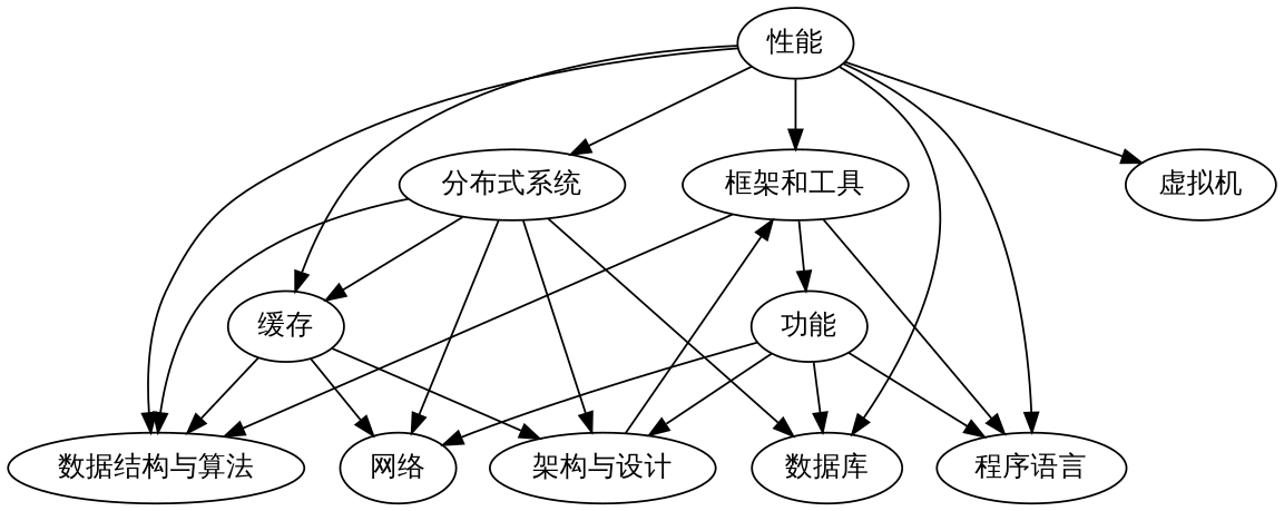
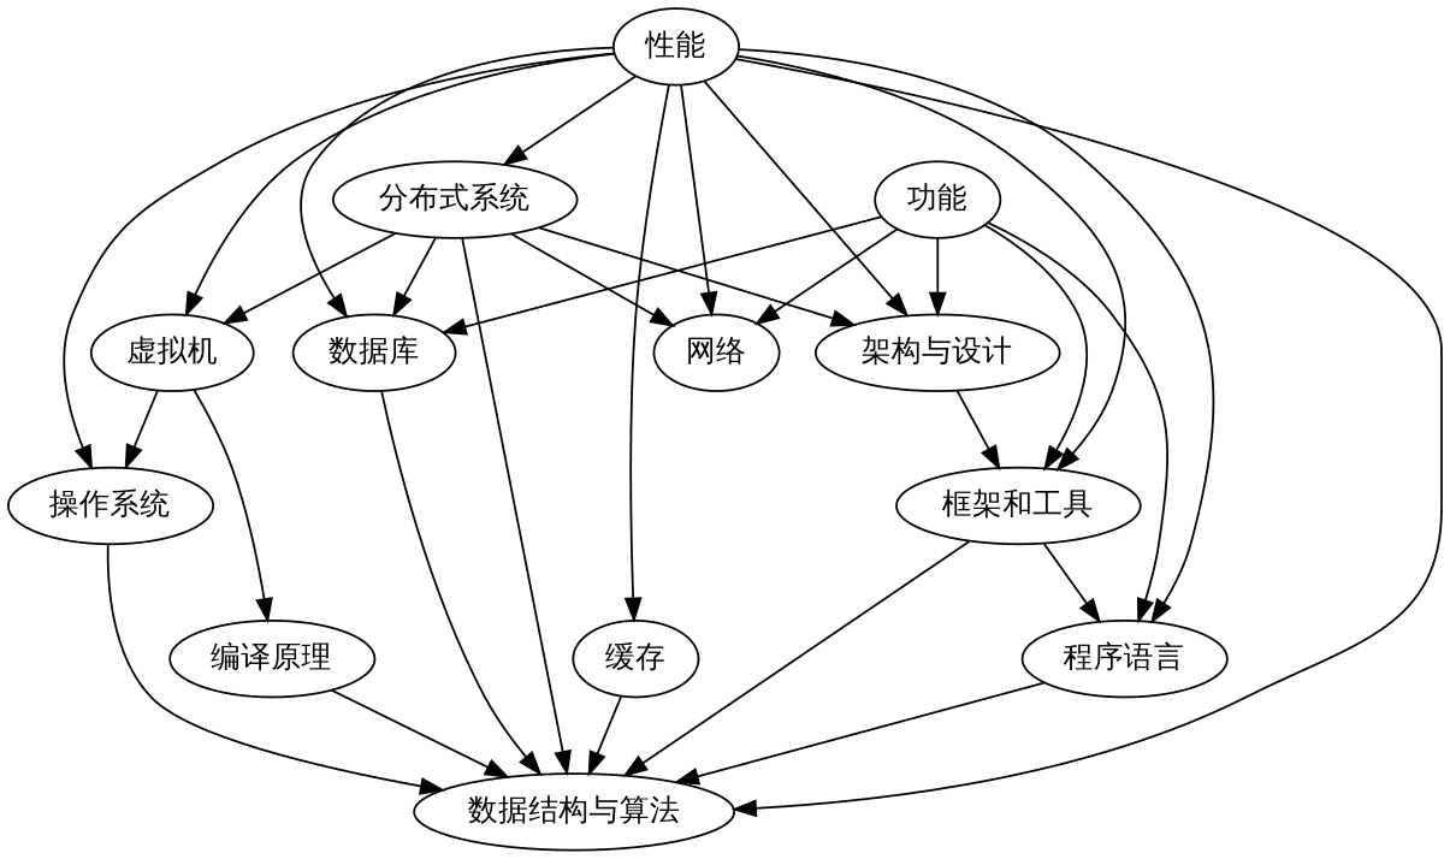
  digraph {
    fontname=Merriweather
    node [fontname=Merriweather]
    edge [fontname=Merriweather]
    n1 [label="性能"]
    n2 [label="框架和工具"]
    n3 [label="数据结构与算法"]
    n4 [label="数据库"]
    n5 [label="程序语言"]
    n6 [label="架构与设计"]
    n7 [label="虚拟机"]
    n8 [label="缓存"]
    n9 [label="网络"]
+   n10 [label="操作系统"]
    n11 [label="分布式系统"]
+   n12 [label="编译原理"]
    n13 [label="功能"]
    n1 -> n2
    n1 -> n3
    n1 -> n4
    n1 -> n5
-   n8 -> n6
+   n1 -> n6
    n1 -> n7
    n1 -> n8
-   n8 -> n9
+   n1 -> n9
+   n1 -> n10
    n1 -> n11
    n2 -> n3
    n2 -> n5
+   n4 -> n3
+   n5 -> n3
    n6 -> n2
+   n7 -> n10
+   n7 -> n12
    n8 -> n3
+   n10 -> n3
    n11 -> n3
    n11 -> n4
    n11 -> n6
-   n11 -> n8
+   n11 -> n7
    n11 -> n9
-   n2 -> n13
+   n12 -> n3
+   n13 -> n2
    n13 -> n4
    n13 -> n5
    n13 -> n6
    n13 -> n9
  }
